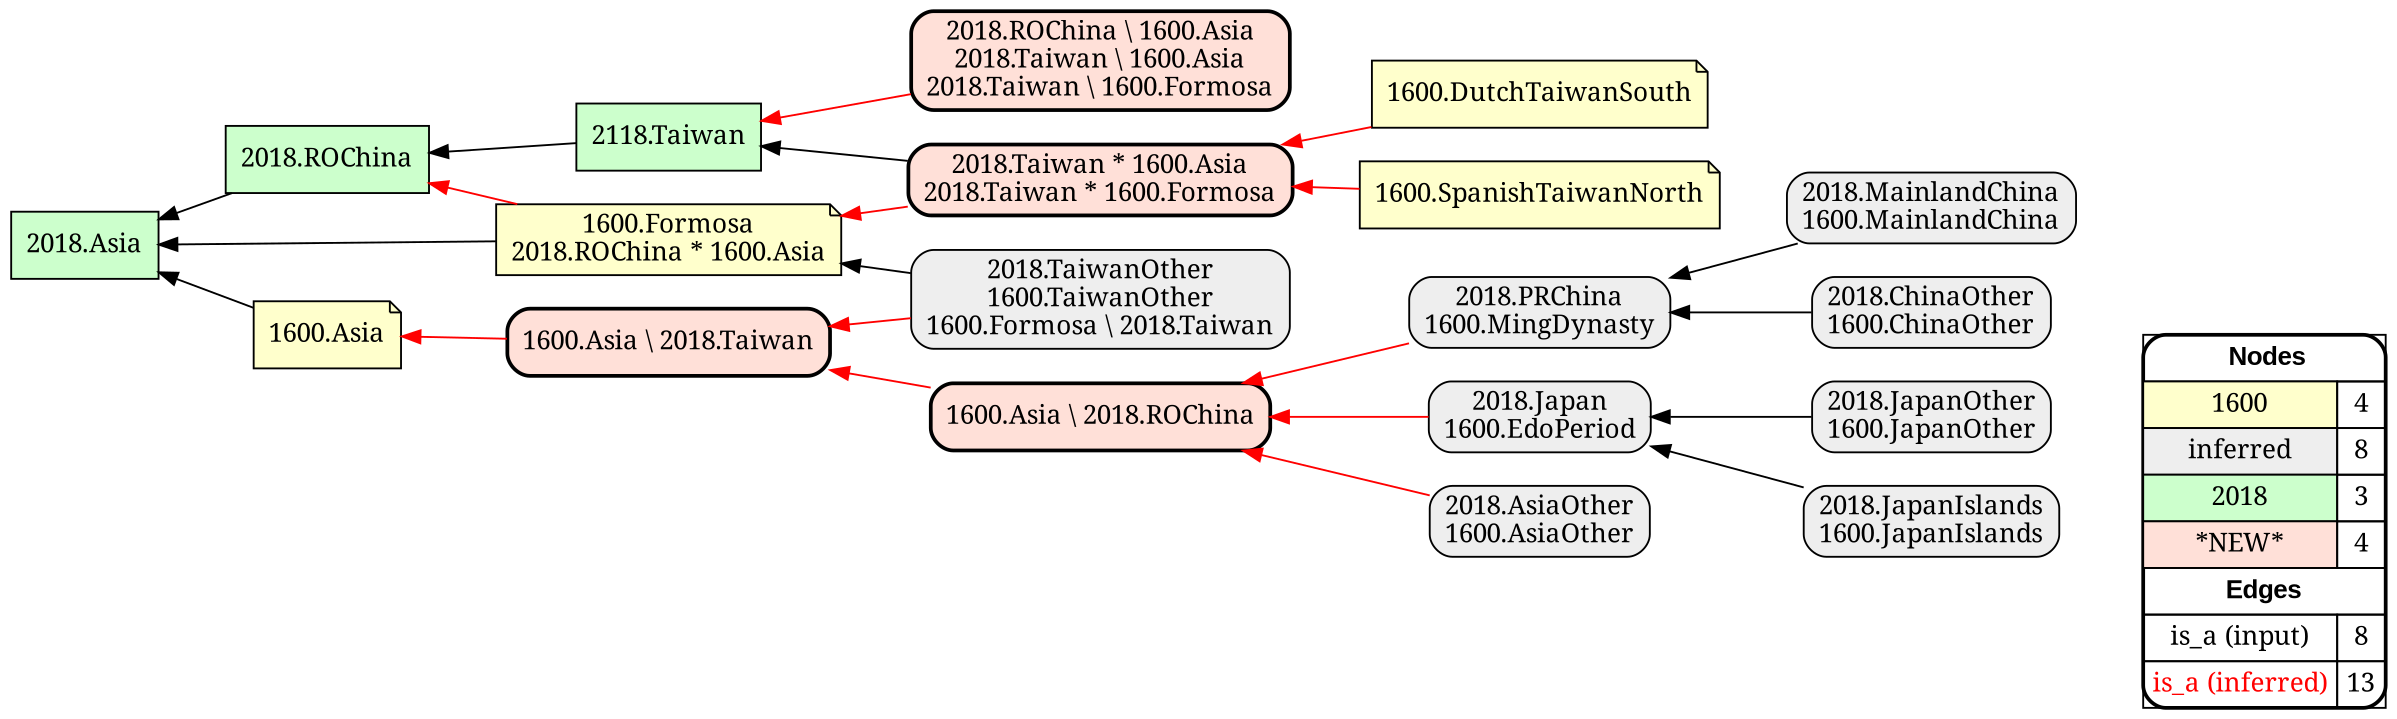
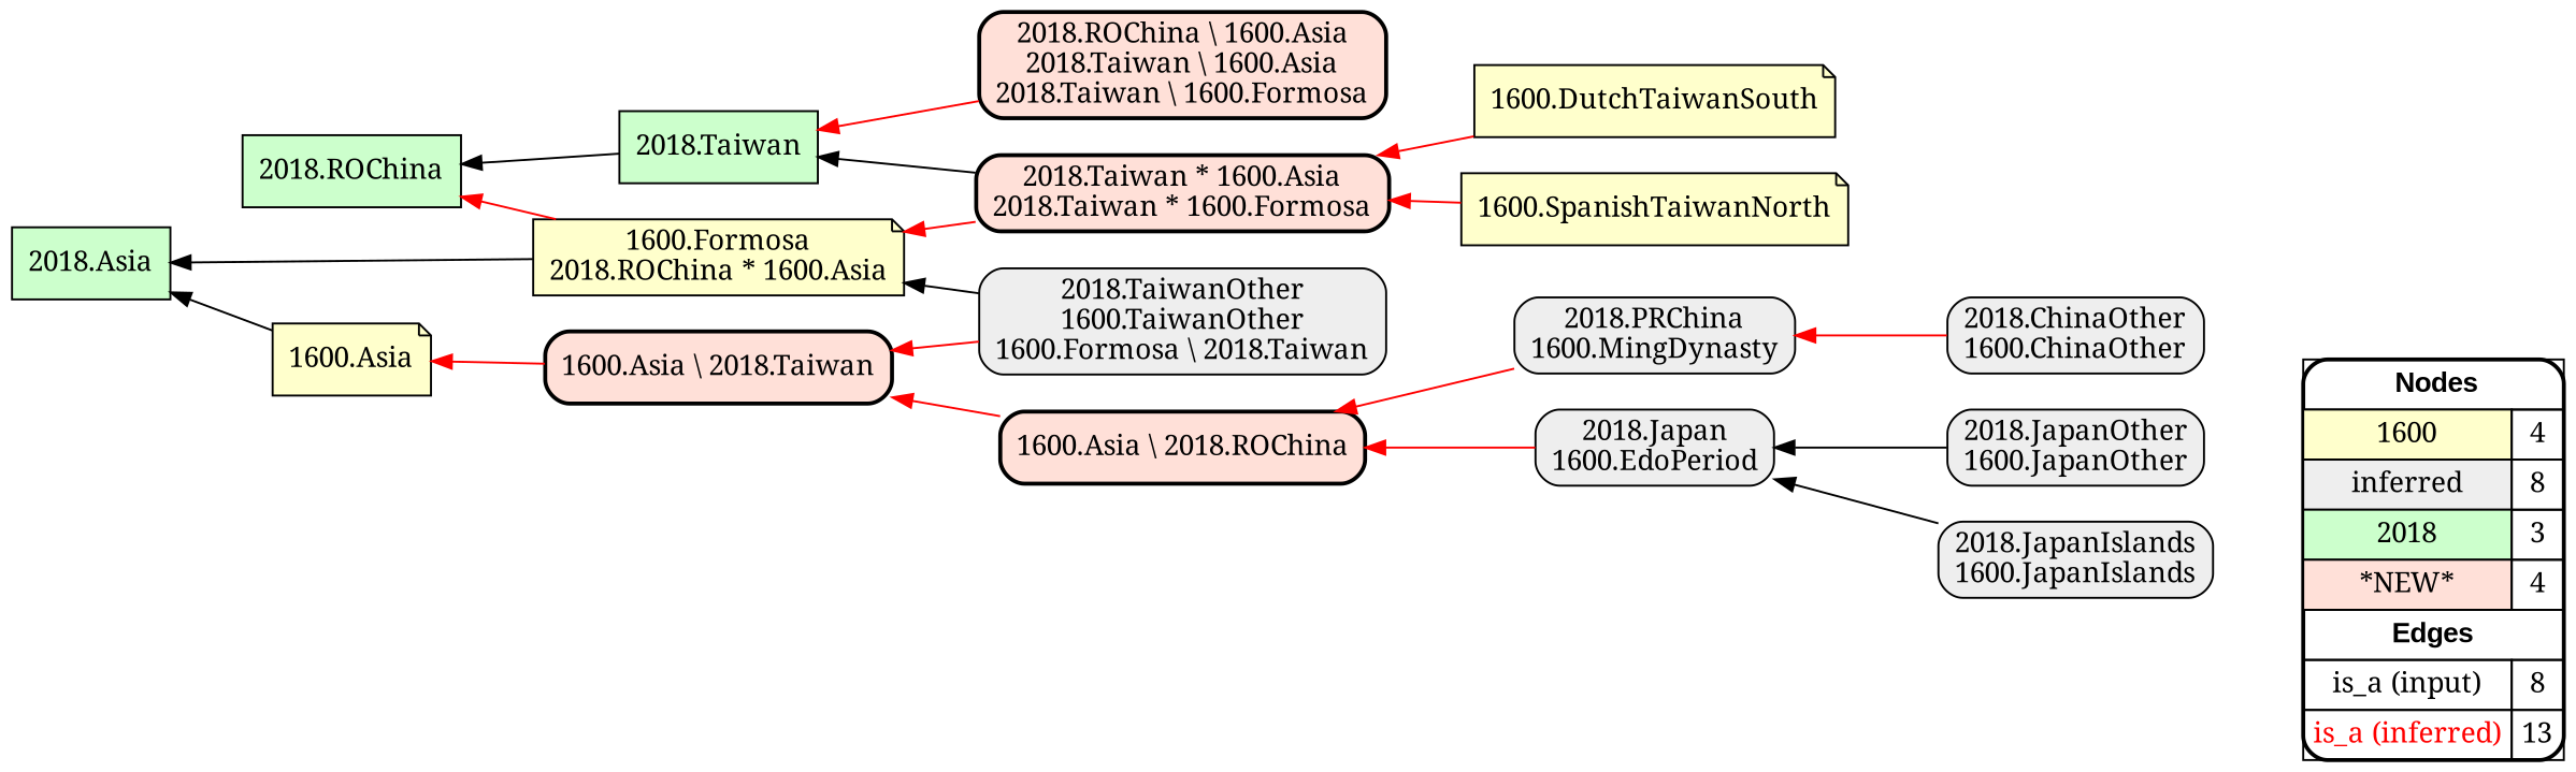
  digraph {
    fontname="Noto Serif"
    rankdir=RL
    node [fillcolor="#EEEEEE" fontname="Noto Serif" shape=box style="filled,rounded"]
    edge [arrowhead=normal color="#FF0000" constraint=true fontname="Noto Serif" penwidth=1 style=solid]
    n1 [fillcolor=white label=<   <TABLE BORDER="0" CELLBORDER="1" CELLSPACING="0" CELLPADDING="4">  <TR> <TD COLSPAN="2"><font face="Arial Black"> Nodes</font></TD> </TR>  <TR>   <TD bgcolor="#FFFFCC" fontname="helvetica">1600</TD>   <TD>4</TD>   </TR>  <TR>   <TD bgcolor="#EEEEEE" fontname="helvetica">inferred</TD>   <TD>8</TD>   </TR>  <TR>   <TD bgcolor="#CCFFCC" fontname="helvetica">2018</TD>   <TD>3</TD>   </TR>  <TR>   <TD bgcolor="#FFE0D8" fontname="helvetica">*NEW*</TD>   <TD>4</TD>   </TR>  <TR> <TD COLSPAN="2"><font face = "Arial Black"> Edges </font></TD> </TR>  <TR>   <TD><font color ="#000000">is_a (input)</font></TD><TD>8</TD> </TR> <TR>   <TD><font color ="#FF0000">is_a (inferred)</font></TD><TD>13</TD> </TR> </TABLE>   > margin=0 style="filled,rounded,bold"]
    "1600.Asia" [fillcolor="#FFFFCC" shape=note style=filled]
    "2018.Asia" [fillcolor="#CCFFCC" style=filled]
    "1600.Formosa\n2018.ROChina * 1600.Asia" [fillcolor="#FFFFCC" shape=note style=filled]
    "2018.ROChina" [fillcolor="#CCFFCC" style=filled]
    "1600.DutchTaiwanSouth" [fillcolor="#FFFFCC" shape=note style=filled]
    "2018.Taiwan * 1600.Asia\n2018.Taiwan * 1600.Formosa" [fillcolor="#FFE0D8" style="filled,rounded,bold"]
-   "2018.Taiwan" [fillcolor="#CCFFCC" style=filled label="2118.Taiwan"]
+   "2018.Taiwan" [fillcolor="#CCFFCC" style=filled]
    "1600.SpanishTaiwanNorth" [fillcolor="#FFFFCC" shape=note style=filled]
-   "2018.MainlandChina\n1600.MainlandChina"
    "2018.PRChina\n1600.MingDynasty"
    "1600.Asia \\ 2018.ROChina" [fillcolor="#FFE0D8" style="filled,rounded,bold"]
    "2018.JapanOther\n1600.JapanOther"
    "2018.Japan\n1600.EdoPeriod"
    "2018.ChinaOther\n1600.ChinaOther"
-   "2018.AsiaOther\n1600.AsiaOther"
    "1600.Asia \\ 2018.Taiwan" [fillcolor="#FFE0D8" style="filled,rounded,bold"]
    "2018.TaiwanOther\n1600.TaiwanOther\n1600.Formosa \\ 2018.Taiwan"
    "2018.JapanIslands\n1600.JapanIslands"
    "2018.ROChina \\ 1600.Asia\n2018.Taiwan \\ 1600.Asia\n2018.Taiwan \\ 1600.Formosa" [fillcolor="#FFE0D8" style="filled,rounded,bold"]
    subgraph sub_1 {
      rank=source
      n1
    }
    "1600.Asia" -> "2018.Asia" [color="#000000"]
    "1600.Formosa\n2018.ROChina * 1600.Asia" -> "2018.Asia" [color="#000000"]
    "1600.Formosa\n2018.ROChina * 1600.Asia" -> "2018.ROChina"
-   "2018.ROChina" -> "2018.Asia" [color="#000000"]
    "1600.DutchTaiwanSouth" -> "2018.Taiwan * 1600.Asia\n2018.Taiwan * 1600.Formosa"
    "2018.Taiwan * 1600.Asia\n2018.Taiwan * 1600.Formosa" -> "1600.Formosa\n2018.ROChina * 1600.Asia"
    "2018.Taiwan * 1600.Asia\n2018.Taiwan * 1600.Formosa" -> "2018.Taiwan" [color="#000000"]
    "2018.Taiwan" -> "2018.ROChina" [color="#000000"]
    "1600.SpanishTaiwanNorth" -> "2018.Taiwan * 1600.Asia\n2018.Taiwan * 1600.Formosa"
-   "2018.MainlandChina\n1600.MainlandChina" -> "2018.PRChina\n1600.MingDynasty" [color="#000000"]
    "2018.PRChina\n1600.MingDynasty" -> "1600.Asia \\ 2018.ROChina"
    "1600.Asia \\ 2018.ROChina" -> "1600.Asia \\ 2018.Taiwan"
    "2018.JapanOther\n1600.JapanOther" -> "2018.Japan\n1600.EdoPeriod" [color="#000000"]
    "2018.Japan\n1600.EdoPeriod" -> "1600.Asia \\ 2018.ROChina"
-   "2018.ChinaOther\n1600.ChinaOther" -> "2018.PRChina\n1600.MingDynasty" [color="#000000"]
-   "2018.AsiaOther\n1600.AsiaOther" -> "1600.Asia \\ 2018.ROChina"
+   "2018.ChinaOther\n1600.ChinaOther" -> "2018.PRChina\n1600.MingDynasty"
    "1600.Asia \\ 2018.Taiwan" -> "1600.Asia"
    "2018.TaiwanOther\n1600.TaiwanOther\n1600.Formosa \\ 2018.Taiwan" -> "1600.Formosa\n2018.ROChina * 1600.Asia" [color="#000000"]
    "2018.TaiwanOther\n1600.TaiwanOther\n1600.Formosa \\ 2018.Taiwan" -> "1600.Asia \\ 2018.Taiwan"
    "2018.JapanIslands\n1600.JapanIslands" -> "2018.Japan\n1600.EdoPeriod" [color="#000000"]
    "2018.ROChina \\ 1600.Asia\n2018.Taiwan \\ 1600.Asia\n2018.Taiwan \\ 1600.Formosa" -> "2018.Taiwan"
  }
